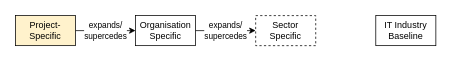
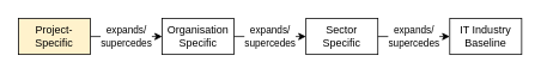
  <mxCell id="0" />
  <mxCell id="1" parent="0" />
  <mxCell id="2" value="expands/&lt;br&gt;supercedes" style="edgeStyle=orthogonalEdgeStyle;rounded=0;orthogonalLoop=1;jettySize=auto;html=1;entryX=0;entryY=0.5;entryDx=0;entryDy=0;horizontal=1;" edge="1" parent="1" source="3" target="4"><mxGeometry relative="1" as="geometry" /></mxCell>
  <mxCell id="3" value="Project-Specific" style="rounded=0;whiteSpace=wrap;html=1;fillColor=#fff2cc;" vertex="1" parent="1"><mxGeometry x="20" y="20" width="80" height="40" as="geometry" /></mxCell>
  <mxCell id="4" value="Organisation Specific" style="rounded=0;whiteSpace=wrap;html=1;" vertex="1" parent="1"><mxGeometry x="180" y="20" width="80" height="40" as="geometry" /></mxCell>
- <mxCell id="5" value="Sector Specific" style="rounded=0;whiteSpace=wrap;html=1;dashed=1;" vertex="1" parent="1"><mxGeometry x="340" y="20" width="80" height="40" as="geometry" /></mxCell>
+ <mxCell id="5" value="Sector Specific" style="rounded=0;whiteSpace=wrap;html=1;" vertex="1" parent="1"><mxGeometry x="340" y="20" width="80" height="40" as="geometry" /></mxCell>
  <mxCell id="6" value="IT Industry&lt;br&gt;Baseline" style="rounded=0;whiteSpace=wrap;html=1;" vertex="1" parent="1"><mxGeometry x="500" y="20" width="80" height="40" as="geometry" /></mxCell>
  <mxCell id="7" value="expands/&lt;br&gt;supercedes" style="edgeStyle=orthogonalEdgeStyle;rounded=0;orthogonalLoop=1;jettySize=auto;html=1;entryX=0;entryY=0.5;entryDx=0;entryDy=0;horizontal=1;exitX=1;exitY=0.5;exitDx=0;exitDy=0;" edge="1" parent="1" source="4" target="5"><mxGeometry relative="1" as="geometry"><mxPoint x="150" y="90" as="sourcePoint" /><mxPoint x="190" y="90" as="targetPoint" /></mxGeometry></mxCell>
+ <mxCell id="8" value="expands/&lt;br&gt;supercedes" style="edgeStyle=orthogonalEdgeStyle;rounded=0;orthogonalLoop=1;jettySize=auto;html=1;entryX=0;entryY=0.5;entryDx=0;entryDy=0;horizontal=1;exitX=1;exitY=0.5;exitDx=0;exitDy=0;" edge="1" parent="1" source="5" target="6"><mxGeometry relative="1" as="geometry"><mxPoint x="300" y="90" as="sourcePoint" /><mxPoint x="360" y="90" as="targetPoint" /></mxGeometry></mxCell>
